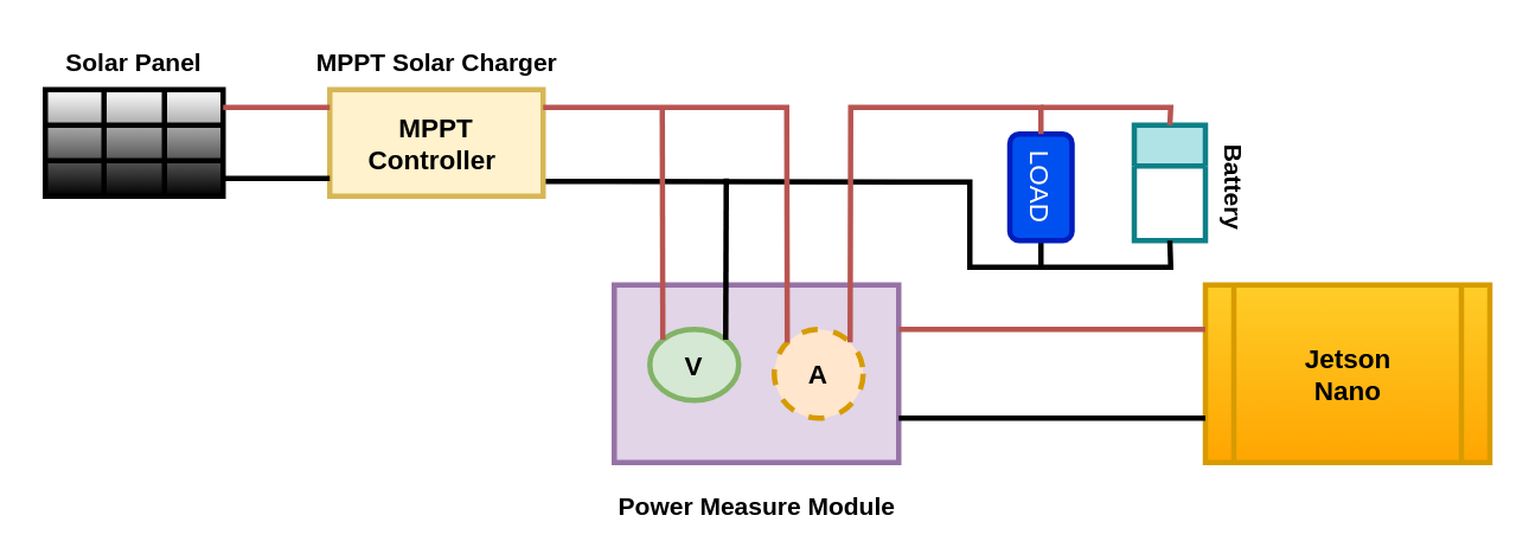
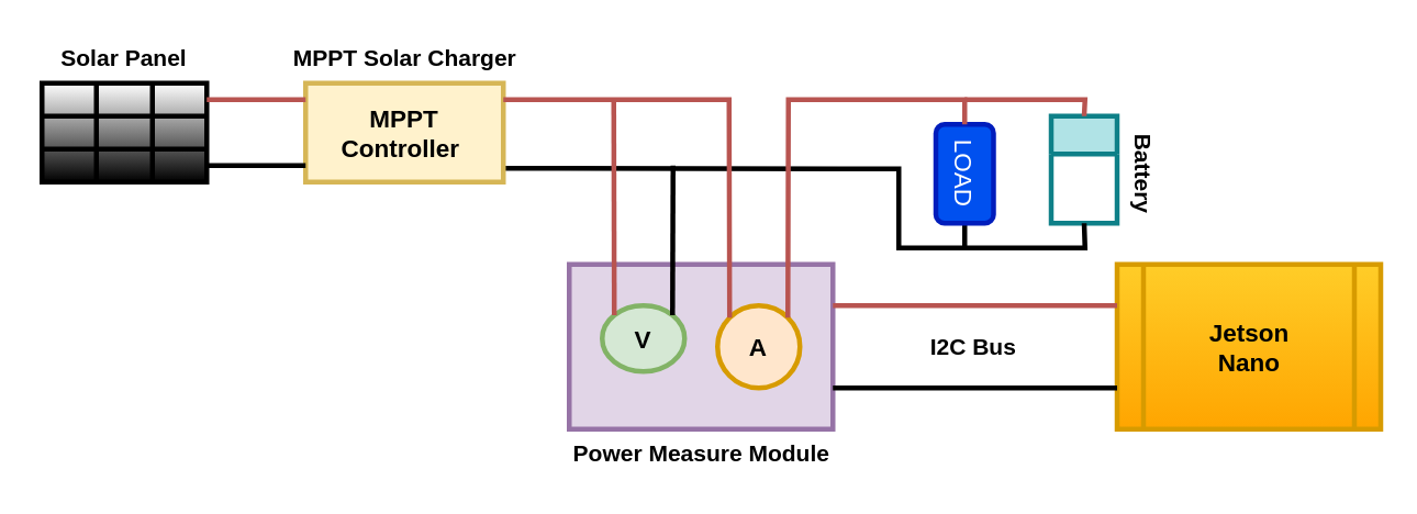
  <mxCell id="0" />
  <mxCell id="1" parent="0" />
  <mxCell id="2" value="" style="endArrow=none;html=1;rounded=0;strokeWidth=3;fontSize=15;exitX=1.006;exitY=0.861;exitDx=0;exitDy=0;exitPerimeter=0;entryX=1;entryY=0.5;entryDx=0;entryDy=0;" parent="1" source="16" target="24" edge="1"><mxGeometry width="50" height="50" relative="1" as="geometry"><mxPoint x="445" y="120" as="sourcePoint" /><mxPoint x="495" y="102" as="targetPoint" /><Array as="points"><mxPoint x="545" y="102" /><mxPoint x="545" y="150" /><mxPoint x="585" y="150" /></Array></mxGeometry></mxCell>
  <mxCell id="3" value="" style="shape=table;html=1;whiteSpace=wrap;startSize=0;container=1;collapsible=0;childLayout=tableLayout;strokeWidth=3;gradientColor=default;gradientDirection=south;swimlaneFillColor=default;" parent="1" vertex="1"><mxGeometry x="25" y="50" width="100" height="60" as="geometry" /></mxCell>
  <mxCell id="4" value="" style="shape=tableRow;horizontal=0;startSize=0;swimlaneHead=0;swimlaneBody=0;top=0;left=0;bottom=0;right=0;collapsible=0;dropTarget=0;fillColor=none;points=[[0,0.5],[1,0.5]];portConstraint=eastwest;" parent="3" vertex="1"><mxGeometry width="100" height="20" as="geometry" /></mxCell>
  <mxCell id="5" value="" style="shape=partialRectangle;html=1;whiteSpace=wrap;connectable=0;fillColor=none;top=0;left=0;bottom=0;right=0;overflow=hidden;" parent="4" vertex="1"><mxGeometry width="33" height="20" as="geometry"><mxRectangle width="33" height="20" as="alternateBounds" /></mxGeometry></mxCell>
  <mxCell id="6" value="" style="shape=partialRectangle;html=1;whiteSpace=wrap;connectable=0;fillColor=none;top=0;left=0;bottom=0;right=0;overflow=hidden;" parent="4" vertex="1"><mxGeometry x="33" width="34" height="20" as="geometry"><mxRectangle width="34" height="20" as="alternateBounds" /></mxGeometry></mxCell>
  <mxCell id="7" value="" style="shape=partialRectangle;html=1;whiteSpace=wrap;connectable=0;fillColor=none;top=0;left=0;bottom=0;right=0;overflow=hidden;" parent="4" vertex="1"><mxGeometry x="67" width="33" height="20" as="geometry"><mxRectangle width="33" height="20" as="alternateBounds" /></mxGeometry></mxCell>
  <mxCell id="8" value="" style="shape=tableRow;horizontal=0;startSize=0;swimlaneHead=0;swimlaneBody=0;top=0;left=0;bottom=0;right=0;collapsible=0;dropTarget=0;fillColor=none;points=[[0,0.5],[1,0.5]];portConstraint=eastwest;" parent="3" vertex="1"><mxGeometry y="20" width="100" height="20" as="geometry" /></mxCell>
  <mxCell id="9" value="" style="shape=partialRectangle;html=1;whiteSpace=wrap;connectable=0;fillColor=none;top=0;left=0;bottom=0;right=0;overflow=hidden;" parent="8" vertex="1"><mxGeometry width="33" height="20" as="geometry"><mxRectangle width="33" height="20" as="alternateBounds" /></mxGeometry></mxCell>
  <mxCell id="10" value="" style="shape=partialRectangle;html=1;whiteSpace=wrap;connectable=0;fillColor=none;top=0;left=0;bottom=0;right=0;overflow=hidden;" parent="8" vertex="1"><mxGeometry x="33" width="34" height="20" as="geometry"><mxRectangle width="34" height="20" as="alternateBounds" /></mxGeometry></mxCell>
  <mxCell id="11" value="" style="shape=partialRectangle;html=1;whiteSpace=wrap;connectable=0;fillColor=none;top=0;left=0;bottom=0;right=0;overflow=hidden;" parent="8" vertex="1"><mxGeometry x="67" width="33" height="20" as="geometry"><mxRectangle width="33" height="20" as="alternateBounds" /></mxGeometry></mxCell>
  <mxCell id="12" value="" style="shape=tableRow;horizontal=0;startSize=0;swimlaneHead=0;swimlaneBody=0;top=0;left=0;bottom=0;right=0;collapsible=0;dropTarget=0;fillColor=none;points=[[0,0.5],[1,0.5]];portConstraint=eastwest;" parent="3" vertex="1"><mxGeometry y="40" width="100" height="20" as="geometry" /></mxCell>
  <mxCell id="13" value="" style="shape=partialRectangle;html=1;whiteSpace=wrap;connectable=0;fillColor=none;top=0;left=0;bottom=0;right=0;overflow=hidden;" parent="12" vertex="1"><mxGeometry width="33" height="20" as="geometry"><mxRectangle width="33" height="20" as="alternateBounds" /></mxGeometry></mxCell>
  <mxCell id="14" value="" style="shape=partialRectangle;html=1;whiteSpace=wrap;connectable=0;fillColor=none;top=0;left=0;bottom=0;right=0;overflow=hidden;" parent="12" vertex="1"><mxGeometry x="33" width="34" height="20" as="geometry"><mxRectangle width="34" height="20" as="alternateBounds" /></mxGeometry></mxCell>
  <mxCell id="15" value="" style="shape=partialRectangle;html=1;whiteSpace=wrap;connectable=0;fillColor=none;top=0;left=0;bottom=0;right=0;overflow=hidden;pointerEvents=1;" parent="12" vertex="1"><mxGeometry x="67" width="33" height="20" as="geometry"><mxRectangle width="33" height="20" as="alternateBounds" /></mxGeometry></mxCell>
  <mxCell id="16" value="&lt;font style=&quot;font-size: 15px;&quot;&gt;&lt;b&gt;MPPT&lt;br&gt;Controller&amp;nbsp;&lt;/b&gt;&lt;/font&gt;" style="rounded=0;whiteSpace=wrap;html=1;strokeWidth=3;fillColor=#fff2cc;strokeColor=#d6b656;" parent="1" vertex="1"><mxGeometry x="185" y="50" width="120" height="60" as="geometry" /></mxCell>
  <mxCell id="17" value="" style="rounded=0;whiteSpace=wrap;html=1;strokeWidth=3;fillColor=#e1d5e7;strokeColor=#9673a6;" parent="1" vertex="1"><mxGeometry x="345" y="160" width="160" height="100" as="geometry" /></mxCell>
  <mxCell id="18" value="&lt;b&gt;&lt;font style=&quot;font-size: 15px;&quot;&gt;V&lt;/font&gt;&lt;/b&gt;" style="ellipse;whiteSpace=wrap;html=1;aspect=fixed;strokeWidth=3;fillColor=#d5e8d4;strokeColor=#82b366;" parent="1" vertex="1"><mxGeometry x="365" y="185" width="50" height="40" as="geometry" /></mxCell>
- <mxCell id="19" value="&lt;b&gt;&lt;font style=&quot;font-size: 15px;&quot;&gt;A&lt;/font&gt;&lt;/b&gt;" style="ellipse;whiteSpace=wrap;html=1;aspect=fixed;strokeWidth=3;fillColor=#ffe6cc;strokeColor=#d79b00;dashed=1;" parent="1" vertex="1"><mxGeometry x="435" y="185" width="50" height="50" as="geometry" /></mxCell>
+ <mxCell id="19" value="&lt;b&gt;&lt;font style=&quot;font-size: 15px;&quot;&gt;A&lt;/font&gt;&lt;/b&gt;" style="ellipse;whiteSpace=wrap;html=1;aspect=fixed;strokeWidth=3;fillColor=#ffe6cc;strokeColor=#d79b00;" parent="1" vertex="1"><mxGeometry x="435" y="185" width="50" height="50" as="geometry" /></mxCell>
  <mxCell id="20" value="&lt;b&gt;Jetson&lt;br&gt;Nano&lt;/b&gt;" style="shape=process;whiteSpace=wrap;html=1;backgroundOutline=1;strokeWidth=3;fontSize=15;fillColor=#ffcd28;gradientColor=#ffa500;strokeColor=#d79b00;" parent="1" vertex="1"><mxGeometry x="677.5" y="160" width="160" height="100" as="geometry" /></mxCell>
  <mxCell id="21" value="" style="endArrow=none;html=1;rounded=0;fontSize=15;exitX=1;exitY=0.5;exitDx=0;exitDy=0;strokeWidth=3;fillColor=#f8cecc;strokeColor=#b85450;" parent="1" source="4" edge="1"><mxGeometry width="50" height="50" relative="1" as="geometry"><mxPoint x="415" y="100" as="sourcePoint" /><mxPoint x="185" y="60" as="targetPoint" /></mxGeometry></mxCell>
  <mxCell id="22" value="" style="endArrow=none;html=1;rounded=0;fontSize=15;exitX=1;exitY=0.5;exitDx=0;exitDy=0;strokeWidth=3;" parent="1" edge="1"><mxGeometry width="50" height="50" relative="1" as="geometry"><mxPoint x="125" y="100" as="sourcePoint" /><mxPoint x="185" y="100" as="targetPoint" /></mxGeometry></mxCell>
  <mxCell id="23" value="" style="endArrow=none;html=1;rounded=0;fontSize=15;entryX=0;entryY=0;entryDx=0;entryDy=0;strokeWidth=3;fillColor=#f8cecc;strokeColor=#b85450;" parent="1" target="19" edge="1"><mxGeometry width="50" height="50" relative="1" as="geometry"><mxPoint x="305" y="60" as="sourcePoint" /><mxPoint x="465" y="88" as="targetPoint" /><Array as="points"><mxPoint x="442" y="60" /></Array></mxGeometry></mxCell>
  <mxCell id="24" value="LOAD" style="rounded=1;whiteSpace=wrap;html=1;strokeWidth=3;fontSize=15;rotation=90;fillColor=#0050ef;fontColor=#ffffff;strokeColor=#001DBC;" parent="1" vertex="1"><mxGeometry x="555" y="87.5" width="60" height="35" as="geometry" /></mxCell>
  <mxCell id="25" value="" style="swimlane;strokeWidth=3;fontSize=15;startSize=23;fillColor=#b0e3e6;strokeColor=#0e8088;" parent="1" vertex="1"><mxGeometry x="637.5" y="70" width="40" height="65" as="geometry"><mxRectangle x="680" y="240" width="50" height="40" as="alternateBounds" /></mxGeometry></mxCell>
  <mxCell id="26" value="" style="endArrow=none;html=1;rounded=0;strokeWidth=3;fontSize=15;exitX=1;exitY=0;exitDx=0;exitDy=0;entryX=0;entryY=0.5;entryDx=0;entryDy=0;fillColor=#f8cecc;strokeColor=#b85450;" parent="1" source="19" target="24" edge="1"><mxGeometry width="50" height="50" relative="1" as="geometry"><mxPoint x="455" y="140" as="sourcePoint" /><mxPoint x="515" y="90" as="targetPoint" /><Array as="points"><mxPoint x="478" y="60" /><mxPoint x="585" y="60" /></Array></mxGeometry></mxCell>
  <mxCell id="27" value="" style="endArrow=none;html=1;rounded=0;strokeWidth=3;fontSize=15;exitX=0;exitY=0;exitDx=0;exitDy=0;fillColor=#f8cecc;strokeColor=#b85450;" parent="1" source="18" edge="1"><mxGeometry width="50" height="50" relative="1" as="geometry"><mxPoint x="445" y="120" as="sourcePoint" /><mxPoint x="372" y="60" as="targetPoint" /></mxGeometry></mxCell>
  <mxCell id="28" value="" style="endArrow=none;html=1;rounded=0;strokeWidth=3;fontSize=15;exitX=1;exitY=0;exitDx=0;exitDy=0;" parent="1" source="18" edge="1"><mxGeometry width="50" height="50" relative="1" as="geometry"><mxPoint x="445" y="120" as="sourcePoint" /><mxPoint x="408" y="100" as="targetPoint" /></mxGeometry></mxCell>
  <mxCell id="29" value="" style="endArrow=none;html=1;rounded=0;strokeWidth=3;fontSize=15;entryX=0.5;entryY=0;entryDx=0;entryDy=0;fillColor=#f8cecc;strokeColor=#b85450;" parent="1" target="25" edge="1"><mxGeometry width="50" height="50" relative="1" as="geometry"><mxPoint x="585" y="60" as="sourcePoint" /><mxPoint x="495" y="70" as="targetPoint" /><Array as="points"><mxPoint x="658" y="60" /></Array></mxGeometry></mxCell>
  <mxCell id="30" value="" style="endArrow=none;html=1;rounded=0;strokeWidth=3;fontSize=15;entryX=0.5;entryY=1;entryDx=0;entryDy=0;" parent="1" target="25" edge="1"><mxGeometry width="50" height="50" relative="1" as="geometry"><mxPoint x="585" y="150" as="sourcePoint" /><mxPoint x="495" y="70" as="targetPoint" /><Array as="points"><mxPoint x="658" y="150" /></Array></mxGeometry></mxCell>
  <mxCell id="31" value="" style="endArrow=none;html=1;rounded=0;strokeWidth=3;fontSize=15;entryX=0;entryY=0.25;entryDx=0;entryDy=0;exitX=1;exitY=0.25;exitDx=0;exitDy=0;fillColor=#f8cecc;strokeColor=#b85450;" parent="1" source="17" target="20" edge="1"><mxGeometry width="50" height="50" relative="1" as="geometry"><mxPoint x="505" y="190" as="sourcePoint" /><mxPoint x="675" y="190" as="targetPoint" /></mxGeometry></mxCell>
  <mxCell id="32" value="" style="endArrow=none;html=1;rounded=0;strokeWidth=3;fontSize=15;entryX=0;entryY=0.75;entryDx=0;entryDy=0;exitX=1;exitY=0.75;exitDx=0;exitDy=0;" parent="1" source="17" target="20" edge="1"><mxGeometry width="50" height="50" relative="1" as="geometry"><mxPoint x="445" y="120" as="sourcePoint" /><mxPoint x="495" y="70" as="targetPoint" /></mxGeometry></mxCell>
  <mxCell id="33" value="&lt;b&gt;&lt;font style=&quot;font-size: 14px;&quot;&gt;Solar Panel&lt;/font&gt;&lt;/b&gt;" style="text;html=1;strokeColor=none;fillColor=none;align=center;verticalAlign=middle;whiteSpace=wrap;rounded=0;" vertex="1" parent="1"><mxGeometry x="20" y="20" width="110" height="30" as="geometry" /></mxCell>
  <mxCell id="34" value="&lt;b&gt;&lt;font style=&quot;font-size: 14px;&quot;&gt;MPPT Solar Charger&lt;/font&gt;&lt;/b&gt;" style="text;html=1;strokeColor=none;fillColor=none;align=center;verticalAlign=middle;whiteSpace=wrap;rounded=0;" vertex="1" parent="1"><mxGeometry x="172.5" y="20" width="145" height="30" as="geometry" /></mxCell>
- <mxCell id="35" value="&lt;span style=&quot;font-size: 14px;&quot;&gt;&lt;b&gt;Power Measure Module&lt;/b&gt;&lt;/span&gt;" style="text;html=1;strokeColor=none;fillColor=none;align=center;verticalAlign=middle;whiteSpace=wrap;rounded=0;" vertex="1" parent="1"><mxGeometry x="343.75" y="270" width="162.5" height="30" as="geometry" /></mxCell>
+ <mxCell id="35" value="&lt;span style=&quot;font-size: 14px;&quot;&gt;&lt;b&gt;Power Measure Module&lt;/b&gt;&lt;/span&gt;" style="text;html=1;strokeColor=none;fillColor=none;align=center;verticalAlign=middle;whiteSpace=wrap;rounded=0;" vertex="1" parent="1"><mxGeometry x="343.75" y="260" width="162.5" height="30" as="geometry" /></mxCell>
  <mxCell id="36" value="&lt;span style=&quot;font-size: 14px;&quot;&gt;&lt;b&gt;Battery&lt;/b&gt;&lt;/span&gt;" style="text;html=1;strokeColor=none;fillColor=none;align=center;verticalAlign=middle;whiteSpace=wrap;rounded=0;rotation=90;" vertex="1" parent="1"><mxGeometry x="655" y="90" width="77.5" height="30" as="geometry" /></mxCell>
+ <mxCell id="37" value="&lt;span style=&quot;font-size: 14px;&quot;&gt;&lt;b&gt;I2C Bus&lt;/b&gt;&lt;/span&gt;" style="text;html=1;strokeColor=none;fillColor=none;align=center;verticalAlign=middle;whiteSpace=wrap;rounded=0;" vertex="1" parent="1"><mxGeometry x="555" y="195" width="71.25" height="30" as="geometry" /></mxCell>
